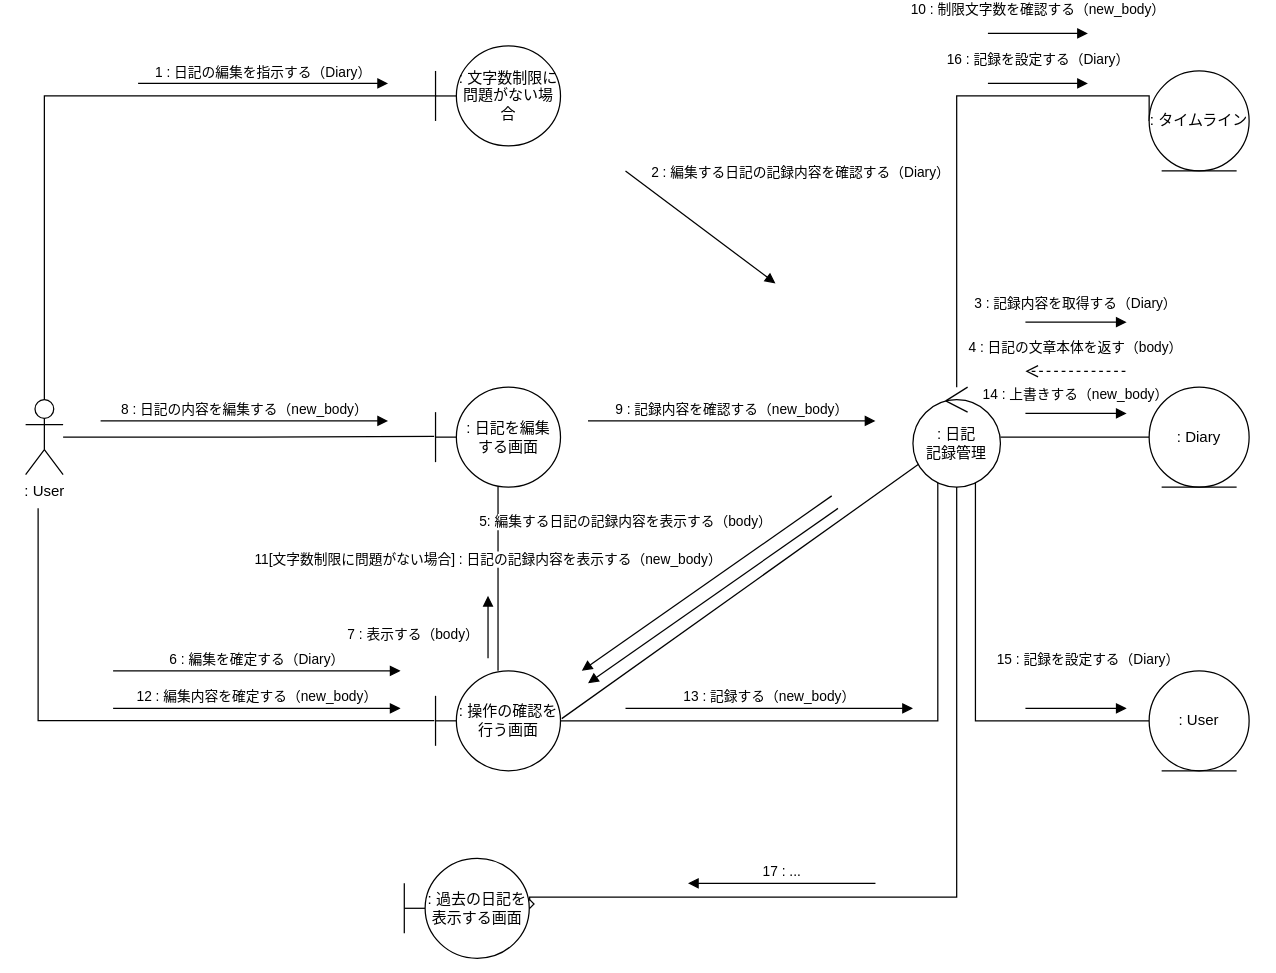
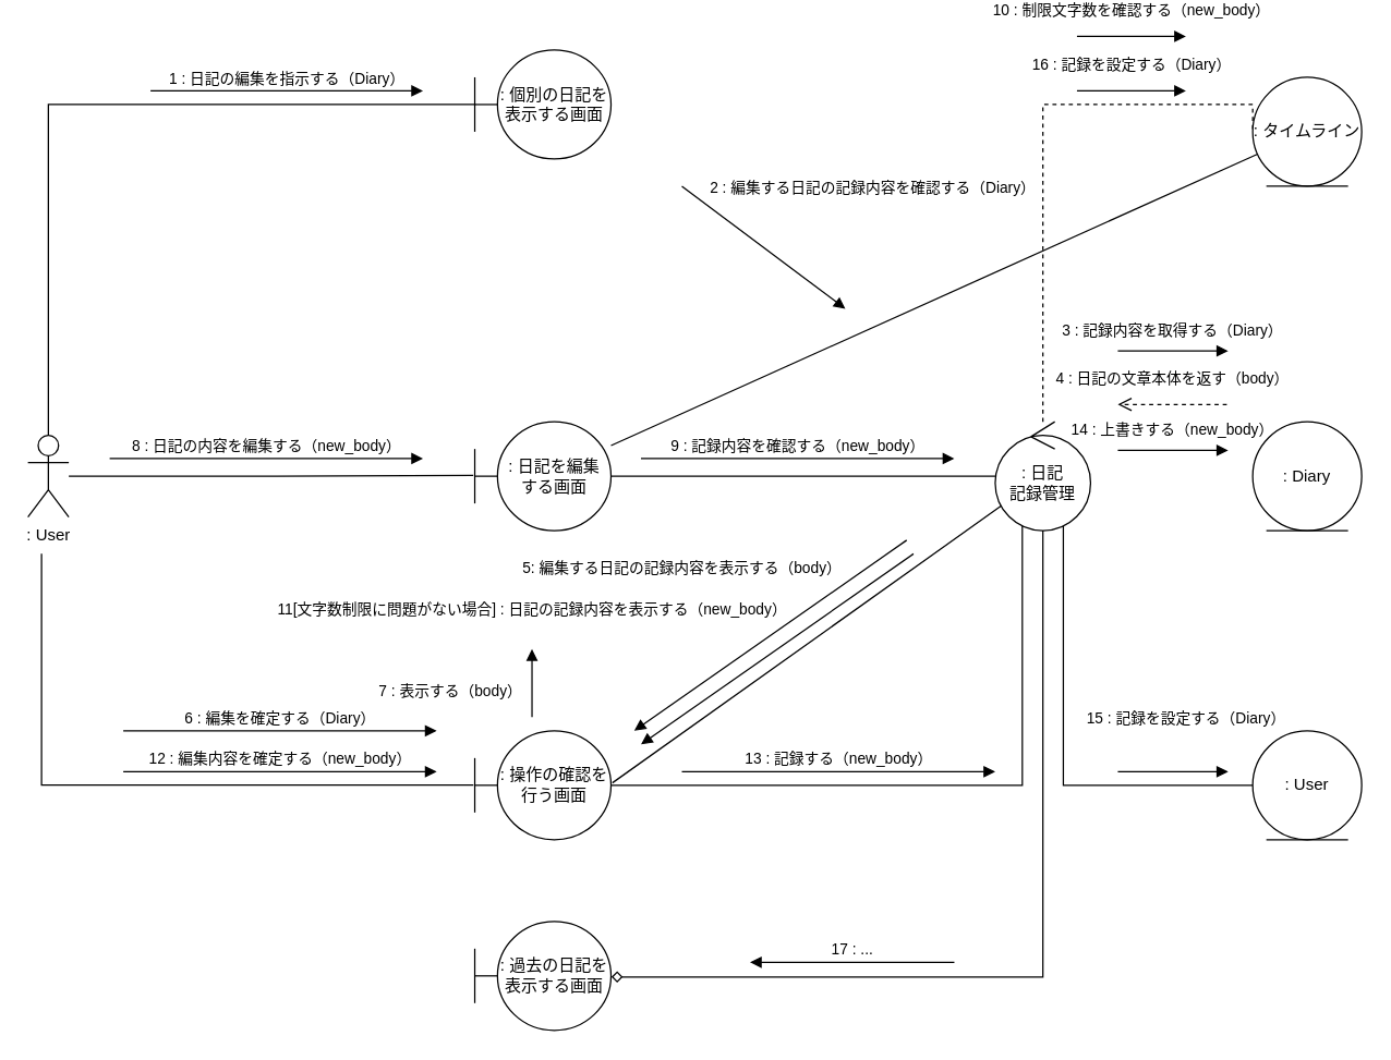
  <mxCell id="0" />
  <mxCell id="1" parent="0" />
  <mxCell id="2" style="edgeStyle=orthogonalEdgeStyle;rounded=0;html=1;exitX=0.5;exitY=0;exitDx=0;exitDy=0;exitPerimeter=0;entryX=0.005;entryY=0.499;entryDx=0;entryDy=0;entryPerimeter=0;endArrow=none;endFill=0;" edge="1" parent="1" source="5" target="6"><mxGeometry relative="1" as="geometry" /></mxCell>
  <mxCell id="3" style="edgeStyle=orthogonalEdgeStyle;rounded=0;html=1;entryX=-0.011;entryY=0.492;entryDx=0;entryDy=0;entryPerimeter=0;endArrow=none;endFill=0;" edge="1" parent="1" source="5" target="8"><mxGeometry relative="1" as="geometry" /></mxCell>
  <mxCell id="4" style="edgeStyle=orthogonalEdgeStyle;rounded=0;html=1;entryX=-0.01;entryY=0.498;entryDx=0;entryDy=0;entryPerimeter=0;endArrow=none;endFill=0;" edge="1" parent="1" target="21"><mxGeometry relative="1" as="geometry"><mxPoint x="30" y="400" as="sourcePoint" /><Array as="points"><mxPoint x="30" y="570" /></Array></mxGeometry></mxCell>
  <mxCell id="5" value=": User" style="shape=umlActor;verticalLabelPosition=bottom;verticalAlign=top;html=1;outlineConnect=0;" vertex="1" parent="1"><mxGeometry x="20" y="313" width="30" height="60" as="geometry" /></mxCell>
- <mxCell id="6" value=": 文字数制限に問題がない場合" style="shape=umlBoundary;whiteSpace=wrap;html=1;" vertex="1" parent="1"><mxGeometry x="348" y="30" width="100" height="80" as="geometry" /></mxCell>
- <mxCell id="7" style="edgeStyle=none;rounded=0;html=1;endArrow=none;endFill=0;" edge="1" parent="1" source="8" target="21"><mxGeometry relative="1" as="geometry" /></mxCell>
+ <mxCell id="6" value=": 個別の日記を表示する画面" style="shape=umlBoundary;whiteSpace=wrap;html=1;" vertex="1" parent="1"><mxGeometry x="348" y="30" width="100" height="80" as="geometry" /></mxCell>
+ <mxCell id="7" style="edgeStyle=none;rounded=0;html=1;endArrow=none;endFill=0;" edge="1" parent="1" source="8" target="26"><mxGeometry relative="1" as="geometry" /></mxCell>
  <mxCell id="8" value=": 日記を編集&lt;br&gt;する画面" style="shape=umlBoundary;whiteSpace=wrap;html=1;" vertex="1" parent="1"><mxGeometry x="348" y="303" width="100" height="80" as="geometry" /></mxCell>
  <mxCell id="9" value="1 : 日記の編集を指示する（Diary）" style="html=1;verticalAlign=bottom;endArrow=block;rounded=0;" edge="1" parent="1"><mxGeometry width="80" relative="1" as="geometry"><mxPoint x="110" y="60" as="sourcePoint" /><mxPoint x="310" y="60" as="targetPoint" /><mxPoint as="offset" /></mxGeometry></mxCell>
  <mxCell id="10" value="7 : 表示する（body）" style="html=1;verticalAlign=bottom;endArrow=block;rounded=0;" edge="1" parent="1"><mxGeometry x="-0.6" y="60" width="80" relative="1" as="geometry"><mxPoint x="390" y="520" as="sourcePoint" /><mxPoint x="390" y="470" as="targetPoint" /><mxPoint as="offset" /></mxGeometry></mxCell>
  <mxCell id="11" value="8 : 日記の内容を編集する（new_body）" style="html=1;verticalAlign=bottom;endArrow=block;rounded=0;" edge="1" parent="1"><mxGeometry width="80" relative="1" as="geometry"><mxPoint x="80" y="330" as="sourcePoint" /><mxPoint x="310" y="330" as="targetPoint" /><mxPoint as="offset" /></mxGeometry></mxCell>
- <mxCell id="12" style="edgeStyle=orthogonalEdgeStyle;rounded=0;html=1;entryX=0;entryY=0.5;entryDx=0;entryDy=0;endArrow=none;endFill=0;" edge="1" parent="1" source="17" target="26"><mxGeometry relative="1" as="geometry"><mxPoint x="898.3" y="69.84" as="targetPoint" /><Array as="points"><mxPoint x="765" y="70" /></Array></mxGeometry></mxCell>
+ <mxCell id="12" style="edgeStyle=orthogonalEdgeStyle;rounded=0;html=1;entryX=0;entryY=0.5;entryDx=0;entryDy=0;endArrow=none;endFill=0;dashed=1;" edge="1" parent="1" source="17" target="26"><mxGeometry relative="1" as="geometry"><mxPoint x="898.3" y="69.84" as="targetPoint" /><Array as="points"><mxPoint x="765" y="70" /></Array></mxGeometry></mxCell>
  <mxCell id="13" style="rounded=0;html=1;entryX=1.01;entryY=0.478;entryDx=0;entryDy=0;entryPerimeter=0;endArrow=none;endFill=0;" edge="1" parent="1" source="17" target="21"><mxGeometry relative="1" as="geometry" /></mxCell>
- <mxCell id="14" style="edgeStyle=orthogonalEdgeStyle;rounded=0;html=1;entryX=0;entryY=0.5;entryDx=0;entryDy=0;endArrow=none;endFill=0;" edge="1" parent="1" source="17" target="27"><mxGeometry relative="1" as="geometry"><mxPoint x="898" y="343.08" as="targetPoint" /></mxGeometry></mxCell>
+ <mxCell id="14" style="edgeStyle=orthogonalEdgeStyle;rounded=0;html=1;endArrow=none;endFill=0;" edge="1" parent="1" source="17" target="8"><mxGeometry relative="1" as="geometry"><mxPoint x="898" y="343.08" as="targetPoint" /></mxGeometry></mxCell>
  <mxCell id="15" style="edgeStyle=orthogonalEdgeStyle;rounded=0;html=1;entryX=0;entryY=0.5;entryDx=0;entryDy=0;endArrow=none;endFill=0;" edge="1" parent="1" source="17" target="28"><mxGeometry relative="1" as="geometry"><Array as="points"><mxPoint x="780" y="570" /></Array></mxGeometry></mxCell>
  <mxCell id="16" style="edgeStyle=orthogonalEdgeStyle;rounded=0;html=1;endArrow=diamond;endFill=0;entryX=1.003;entryY=0.51;entryDx=0;entryDy=0;entryPerimeter=0;" edge="1" parent="1" source="17" target="31"><mxGeometry relative="1" as="geometry"><mxPoint x="765" y="610" as="targetPoint" /><Array as="points"><mxPoint x="765" y="711" /></Array></mxGeometry></mxCell>
  <mxCell id="17" value=": 日記&lt;br&gt;記録管理" style="ellipse;shape=umlControl;whiteSpace=wrap;html=1;" vertex="1" parent="1"><mxGeometry x="730" y="303" width="70" height="80" as="geometry" /></mxCell>
  <mxCell id="18" value="9 : 記録内容を確認する（new_body）" style="html=1;verticalAlign=bottom;endArrow=block;rounded=0;" edge="1" parent="1"><mxGeometry width="80" relative="1" as="geometry"><mxPoint x="470" y="330" as="sourcePoint" /><mxPoint x="700" y="330" as="targetPoint" /><mxPoint as="offset" /></mxGeometry></mxCell>
  <mxCell id="19" value="10 : 制限文字数を確認する（new_body）" style="html=1;verticalAlign=bottom;endArrow=block;rounded=0;" edge="1" parent="1"><mxGeometry y="10" width="80" relative="1" as="geometry"><mxPoint x="790" y="20" as="sourcePoint" /><mxPoint x="870" y="20" as="targetPoint" /><mxPoint as="offset" /></mxGeometry></mxCell>
  <mxCell id="20" style="edgeStyle=orthogonalEdgeStyle;rounded=0;html=1;entryX=0.284;entryY=0.959;entryDx=0;entryDy=0;entryPerimeter=0;endArrow=none;endFill=0;" edge="1" parent="1" source="21" target="17"><mxGeometry relative="1" as="geometry"><Array as="points"><mxPoint x="750" y="570" /></Array></mxGeometry></mxCell>
  <mxCell id="21" value=": 操作の確認を行う画面" style="shape=umlBoundary;whiteSpace=wrap;html=1;" vertex="1" parent="1"><mxGeometry x="348" y="530" width="100" height="80" as="geometry" /></mxCell>
  <mxCell id="22" value="11[文字数制限に問題がない場合] : 日記の記録内容を表示する（new_body）" style="html=1;verticalAlign=bottom;endArrow=block;rounded=0;" edge="1" parent="1"><mxGeometry x="1" y="-120" width="80" relative="1" as="geometry"><mxPoint x="670" y="400" as="sourcePoint" /><mxPoint x="470" y="540" as="targetPoint" /><mxPoint x="-11" y="8" as="offset" /></mxGeometry></mxCell>
  <mxCell id="23" value="6 : 編集を確定する（Diary）" style="html=1;verticalAlign=bottom;endArrow=block;rounded=0;" edge="1" parent="1"><mxGeometry width="80" relative="1" as="geometry"><mxPoint x="90" y="530" as="sourcePoint" /><mxPoint x="320" y="530" as="targetPoint" /><mxPoint as="offset" /></mxGeometry></mxCell>
  <mxCell id="24" value="13 : 記録する（new_body）" style="html=1;verticalAlign=bottom;endArrow=block;rounded=0;" edge="1" parent="1"><mxGeometry width="80" relative="1" as="geometry"><mxPoint x="500" y="560" as="sourcePoint" /><mxPoint x="730" y="560" as="targetPoint" /><mxPoint as="offset" /></mxGeometry></mxCell>
  <mxCell id="25" value="14 : 上書きする（new_body）" style="html=1;verticalAlign=bottom;endArrow=block;rounded=0;" edge="1" parent="1"><mxGeometry x="-0.012" y="6" width="80" relative="1" as="geometry"><mxPoint x="820" y="324" as="sourcePoint" /><mxPoint x="901" y="324" as="targetPoint" /><mxPoint as="offset" /></mxGeometry></mxCell>
  <mxCell id="26" value=": タイムライン" style="ellipse;shape=umlEntity;whiteSpace=wrap;html=1;" vertex="1" parent="1"><mxGeometry x="919" y="50" width="80" height="80" as="geometry" /></mxCell>
  <mxCell id="27" value=": Diary" style="ellipse;shape=umlEntity;whiteSpace=wrap;html=1;" vertex="1" parent="1"><mxGeometry x="919" y="303" width="80" height="80" as="geometry" /></mxCell>
  <mxCell id="28" value=": User" style="ellipse;shape=umlEntity;whiteSpace=wrap;html=1;" vertex="1" parent="1"><mxGeometry x="919" y="530" width="80" height="80" as="geometry" /></mxCell>
  <mxCell id="29" value="15 : 記録を設定する（Diary）" style="html=1;verticalAlign=bottom;endArrow=block;rounded=0;" edge="1" parent="1"><mxGeometry x="0.235" y="30" width="80" relative="1" as="geometry"><mxPoint x="820" y="560" as="sourcePoint" /><mxPoint x="901" y="560" as="targetPoint" /><mxPoint as="offset" /></mxGeometry></mxCell>
  <mxCell id="30" value="16 : 記録を設定する（Diary）" style="html=1;verticalAlign=bottom;endArrow=block;rounded=0;" edge="1" parent="1"><mxGeometry y="10" width="80" relative="1" as="geometry"><mxPoint x="790" y="60" as="sourcePoint" /><mxPoint x="870" y="60" as="targetPoint" /><mxPoint as="offset" /></mxGeometry></mxCell>
- <mxCell id="31" value=": 過去の日記を表示する画面" style="shape=umlBoundary;whiteSpace=wrap;html=1;" vertex="1" parent="1"><mxGeometry x="323" y="680" width="100" height="80" as="geometry" /></mxCell>
+ <mxCell id="31" value=": 過去の日記を表示する画面" style="shape=umlBoundary;whiteSpace=wrap;html=1;" vertex="1" parent="1"><mxGeometry x="348" y="670" width="100" height="80" as="geometry" /></mxCell>
  <mxCell id="32" value="17 : ..." style="html=1;verticalAlign=bottom;endArrow=block;rounded=0;" edge="1" parent="1"><mxGeometry x="-0.001" width="80" relative="1" as="geometry"><mxPoint x="700" y="700" as="sourcePoint" /><mxPoint x="550" y="700" as="targetPoint" /><mxPoint as="offset" /></mxGeometry></mxCell>
  <mxCell id="33" value="2 : 編集する日記の記録内容を確認する（Diary）" style="html=1;verticalAlign=bottom;endArrow=block;rounded=0;" edge="1" parent="1"><mxGeometry x="0.573" y="76" width="80" relative="1" as="geometry"><mxPoint x="500" y="130" as="sourcePoint" /><mxPoint x="620" y="220" as="targetPoint" /><mxPoint as="offset" /></mxGeometry></mxCell>
  <mxCell id="34" value="3 : 記録内容を取得する（Diary）" style="html=1;verticalAlign=bottom;endArrow=block;rounded=0;" edge="1" parent="1"><mxGeometry x="-0.012" y="6" width="80" relative="1" as="geometry"><mxPoint x="820" y="251" as="sourcePoint" /><mxPoint x="901" y="251" as="targetPoint" /><mxPoint as="offset" /></mxGeometry></mxCell>
  <mxCell id="35" value="4 : 日記の文章本体を返す（body）" style="html=1;verticalAlign=bottom;endArrow=open;dashed=1;endSize=8;rounded=0;" edge="1" parent="1"><mxGeometry y="-10" relative="1" as="geometry"><mxPoint x="900" y="290.31" as="sourcePoint" /><mxPoint x="820" y="290.31" as="targetPoint" /><mxPoint as="offset" /></mxGeometry></mxCell>
  <mxCell id="36" value="5: 編集する日記の記録内容を表示する（body）" style="html=1;verticalAlign=bottom;endArrow=block;rounded=0;" edge="1" parent="1"><mxGeometry x="0.248" y="-70" width="80" relative="1" as="geometry"><mxPoint x="665" y="390" as="sourcePoint" /><mxPoint x="465" y="530" as="targetPoint" /><mxPoint as="offset" /></mxGeometry></mxCell>
  <mxCell id="37" value="12 : 編集内容を確定する（new_body）" style="html=1;verticalAlign=bottom;endArrow=block;rounded=0;" edge="1" parent="1"><mxGeometry width="80" relative="1" as="geometry"><mxPoint x="90" y="560" as="sourcePoint" /><mxPoint x="320" y="560" as="targetPoint" /><mxPoint as="offset" /></mxGeometry></mxCell>
